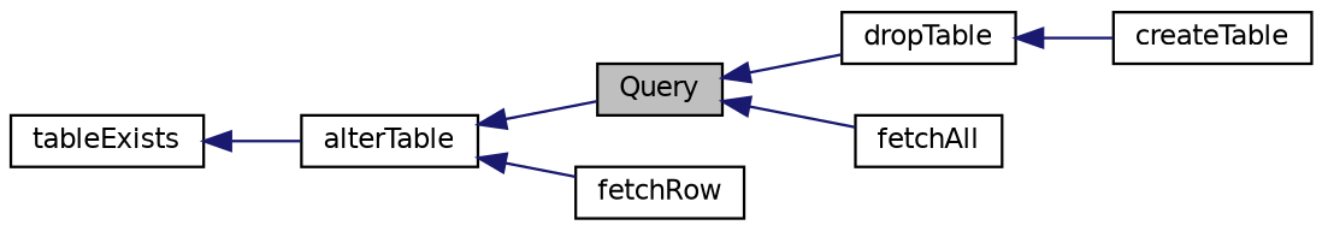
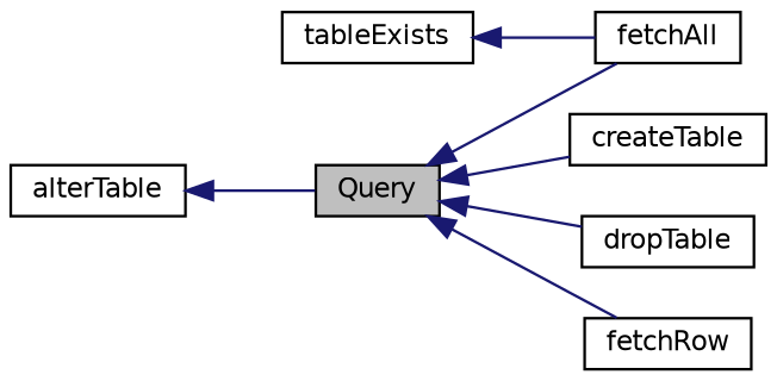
  digraph {
    rankdir=LR
    node [color=black fillcolor=white fontname=Helvetica fontsize=10 shape=record style=filled]
    edge [color=midnightblue dir=back fontname=Helvetica fontsize=10 labelfontname=Helvetica labelfontsize=10 style=solid]
    n1 [fillcolor=grey75 fontcolor=black height=0.2 label=Query width=0.4]
    n2 [height=0.2 label=createTable width=0.4]
    n3 [height=0.2 label=dropTable width=0.4]
    n4 [height=0.2 label=fetchAll width=0.4]
    n5 [height=0.2 label=fetchRow width=0.4]
    n6 [height=0.2 label=alterTable width=0.4]
    n7 [height=0.2 label=tableExists width=0.4]
-   n3 -> n2
+   n1 -> n2
    n1 -> n3
    n1 -> n4
-   n6 -> n5
+   n1 -> n5
    n6 -> n1
-   n7 -> n6
+   n7 -> n4
  }
